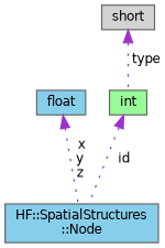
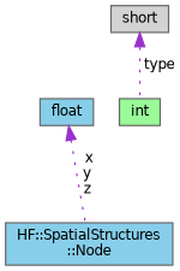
  digraph {
    node [color=gray40 fillcolor=skyblue fontname=Helvetica fontsize=10 shape=box style=filled]
    edge [color=darkorchid3 dir=back fontname=Helvetica fontsize=10 labelfontname=Helvetica labelfontsize=10 style=dotted]
    n1 [fontcolor=black height=0.2 label="HF::SpatialStructures\l::Node" width=0.4]
    n2 [height=0.2 label=float width=0.4]
    n3 [fillcolor=lightgrey height=0.2 label=short width=0.4]
    n4 [fillcolor=palegreen height=0.2 label=int width=0.4]
    n2 -> n1 [label=" x\ny\nz"]
    n3 -> n4 [label=" type"]
-   n4 -> n1 [label=" id"]
  }
